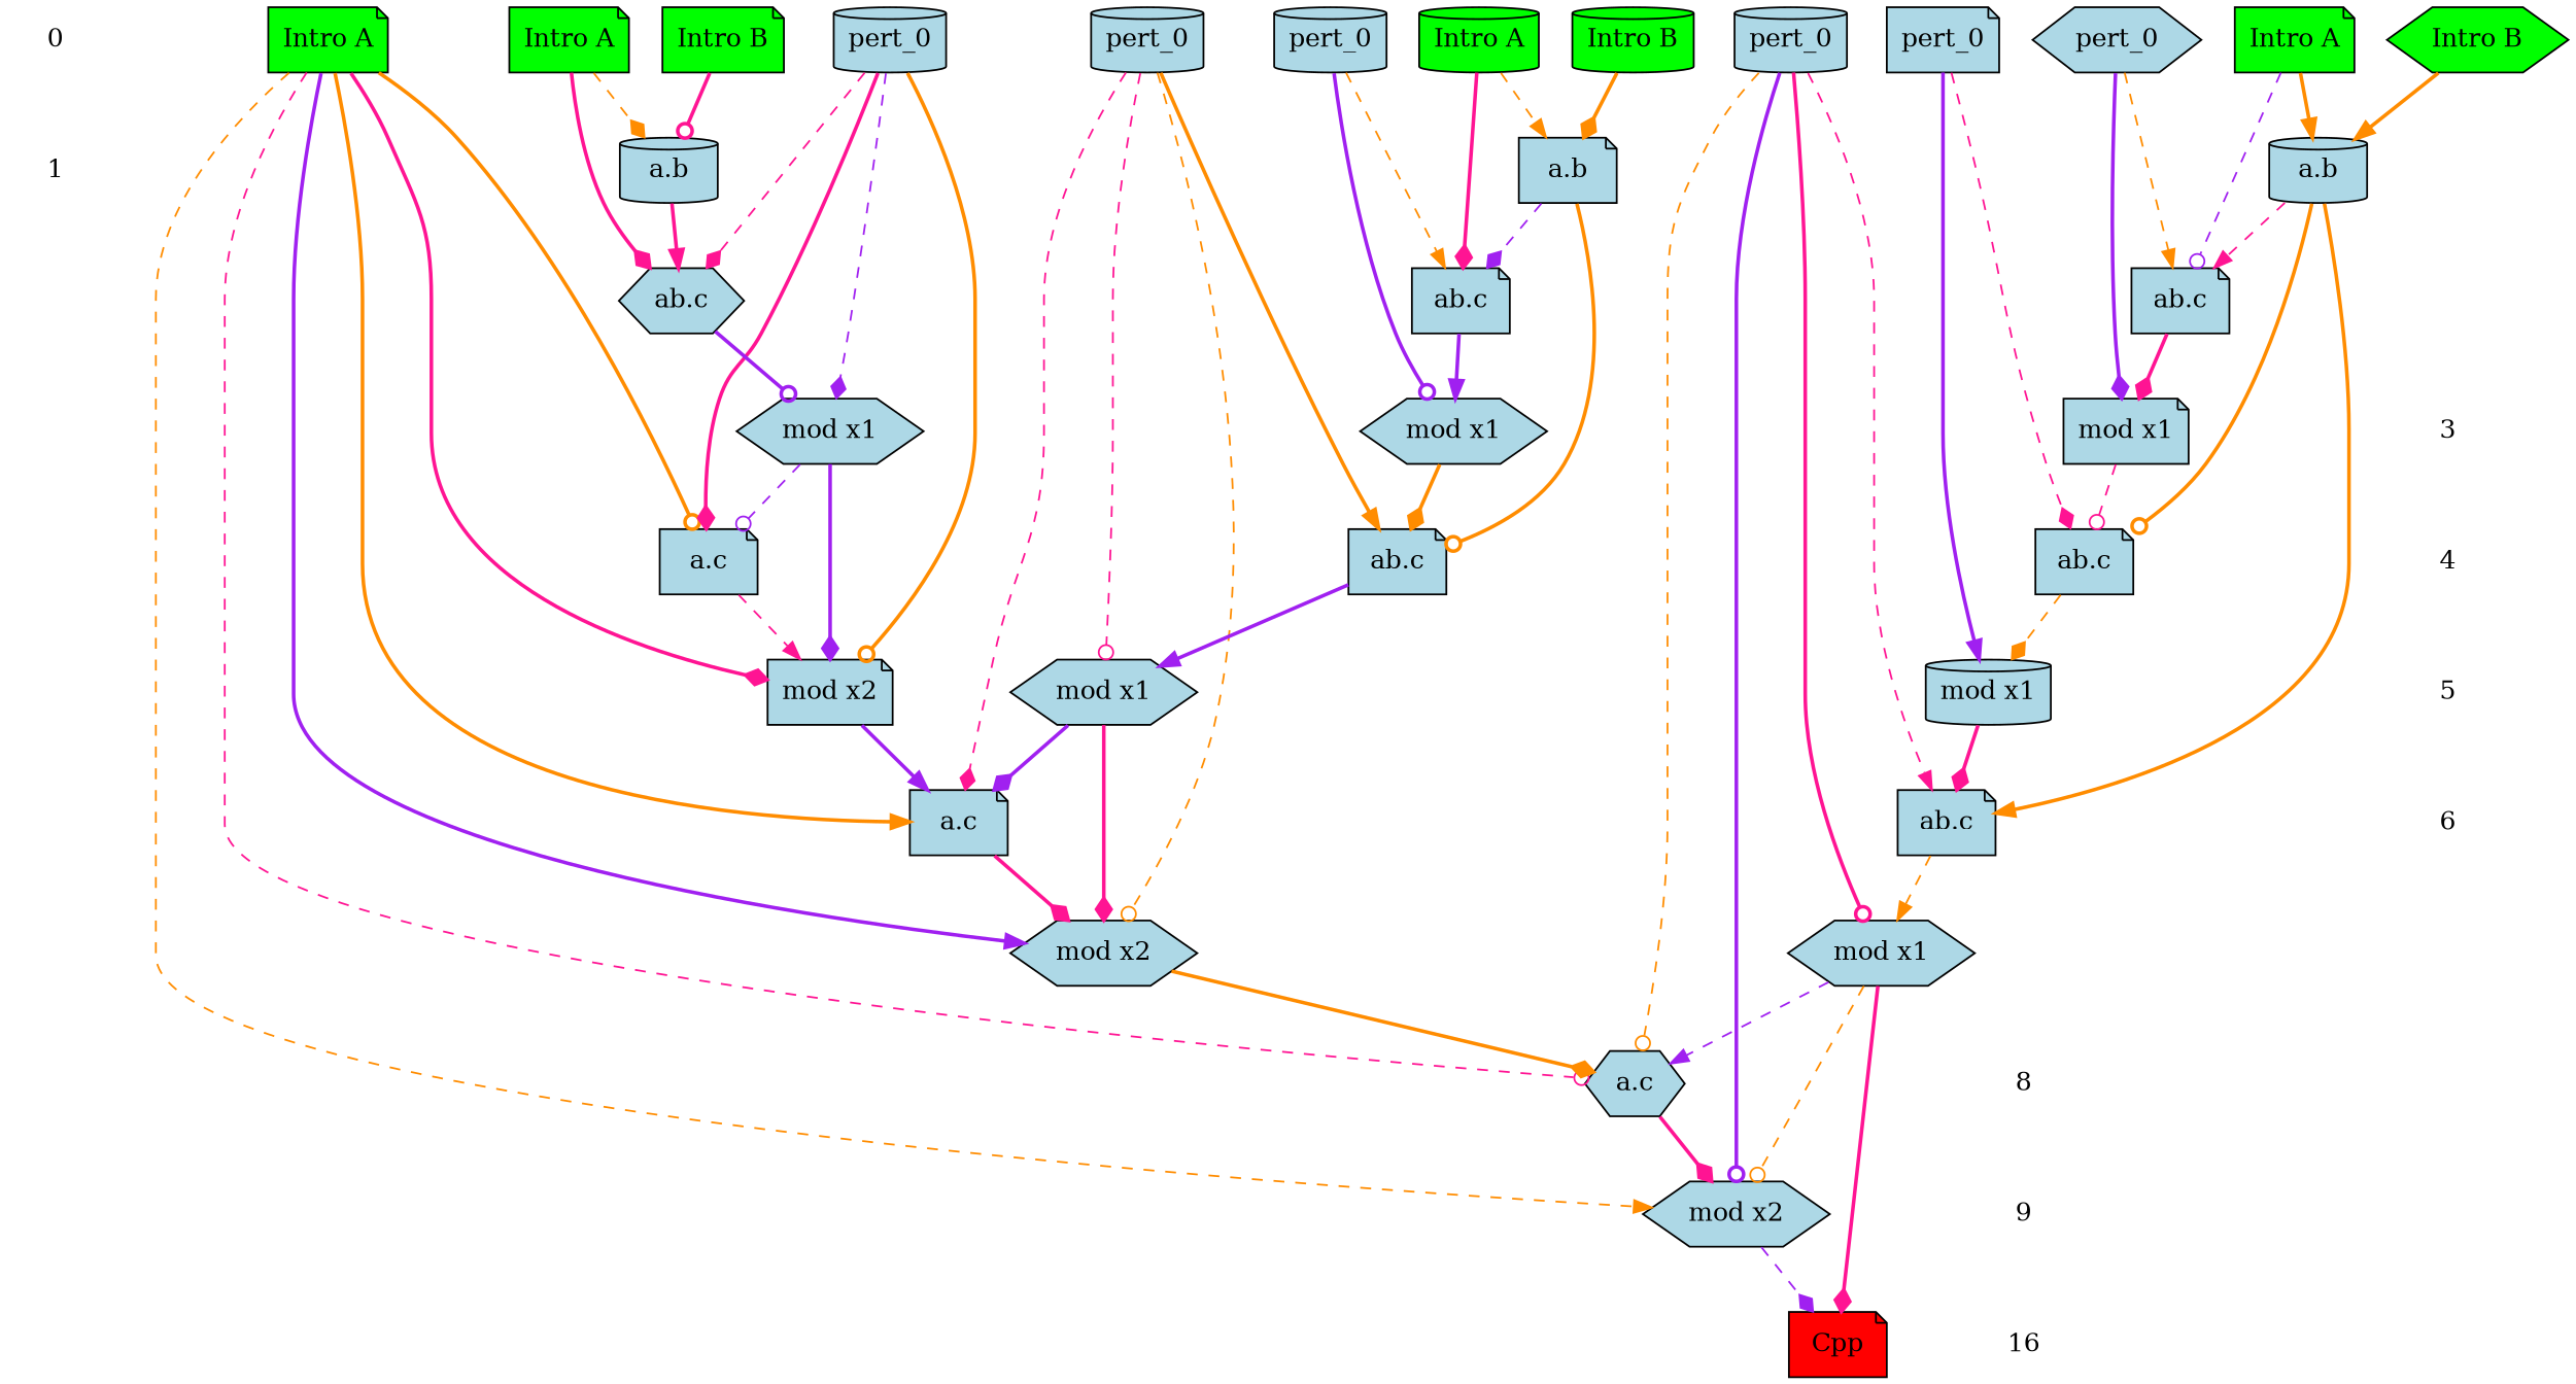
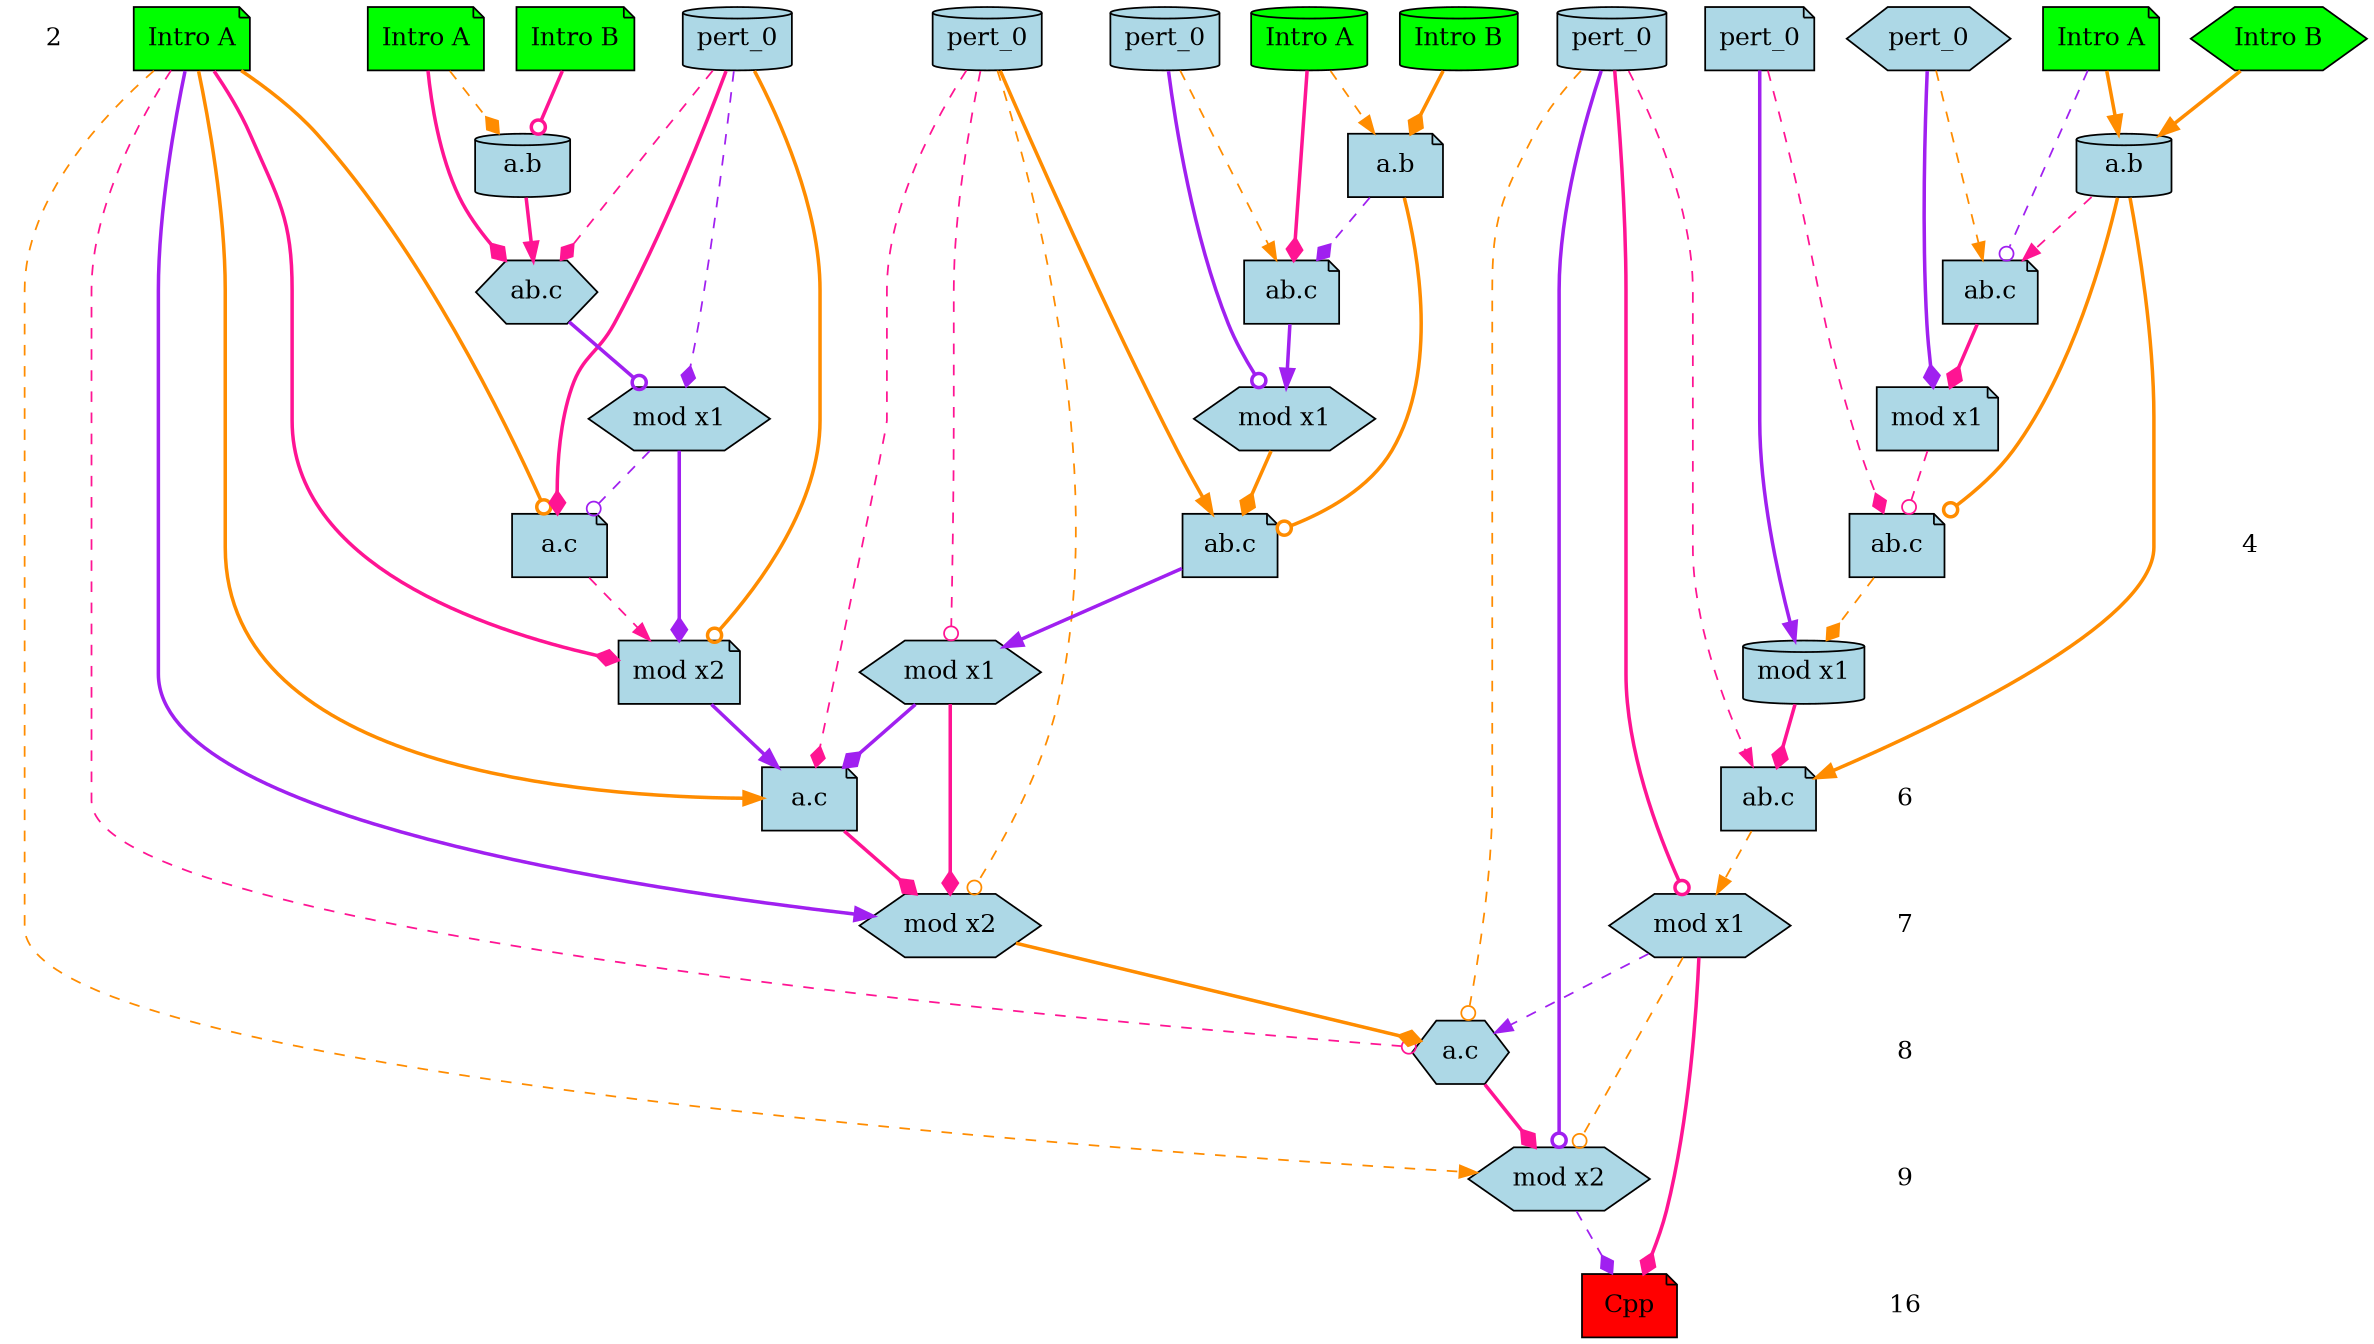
  digraph {
    ranksep=.5
    node [shape=note fillcolor=lightblue style=filled]
    edge [style=bold arrowhead=diamond color=darkorange]
-   0 [shape=plaintext fillcolor="" style=""]
+   0 [shape=plaintext label=2 fillcolor="" style=""]
    n2 [fillcolor=green label="Intro B" shape=hexagon]
    n3 [fillcolor=green label="Intro B"]
    n4 [fillcolor=green label="Intro A"]
    n5 [fillcolor=green label="Intro A" shape=cylinder]
    n6 [fillcolor=green label="Intro B" shape=cylinder]
    n7 [fillcolor=green label="Intro A"]
    n8 [fillcolor=green label="Intro A"]
    n9 [label=pert_0 shape=cylinder]
    n10 [label=pert_0 shape=cylinder]
    n11 [label=pert_0 shape=cylinder]
    n12 [label=pert_0 shape=hexagon]
    n13 [label=pert_0 shape=cylinder]
    n14 [label=pert_0]
-   1 [shape=plaintext fillcolor="" style=""]
    n16 [label="a.b" shape=cylinder]
    n17 [label="a.b" shape=cylinder]
    n18 [label="a.b"]
    n19 [label="ab.c" shape=hexagon]
    n20 [label="ab.c"]
    n21 [label="ab.c"]
-   3 [shape=plaintext fillcolor="" style=""]
    n23 [label="mod x1" shape=hexagon]
    n24 [label="mod x1" shape=hexagon]
    n25 [label="mod x1"]
    4 [shape=plaintext fillcolor="" style=""]
    n27 [label="a.c"]
    n28 [label="ab.c"]
    n29 [label="ab.c"]
-   5 [shape=plaintext fillcolor="" style=""]
    n31 [label="mod x2"]
    n32 [label="mod x1" shape=cylinder]
    n33 [label="mod x1" shape=hexagon]
    6 [shape=plaintext fillcolor="" style=""]
    n35 [label="ab.c"]
    n36 [label="a.c"]
+   7 [shape=plaintext fillcolor="" style=""]
    n38 [label="mod x2" shape=hexagon]
    n39 [label="mod x1" shape=hexagon]
    8 [shape=plaintext fillcolor="" style=""]
    n41 [label="a.c" shape=hexagon]
    9 [shape=plaintext fillcolor="" style=""]
    n43 [label="mod x2" shape=hexagon]
    n44 [label=16 shape=plaintext fillcolor="" style=""]
    n45 [fillcolor=red label=Cpp]
    subgraph sub_1 {
      rank=same
      0
      n2
      n3
      n4
      n5
      n6
      n7
      n8
      n9
      n10
      n11
      n12
      n13
      n14
    }
    subgraph sub_2 {
      rank=same
-     1
      n16
      n17
      n18
    }
    subgraph sub_3 {
      rank=same
      n19
      n20
      n21
    }
    subgraph sub_4 {
      rank=same
-     3
      n23
      n24
      n25
    }
    subgraph sub_5 {
      rank=same
      4
      n27
      n28
      n29
    }
    subgraph sub_6 {
      rank=same
-     5
      n31
      n32
      n33
    }
    subgraph sub_7 {
      rank=same
      6
      n35
      n36
    }
    subgraph sub_8 {
      rank=same
+     7
      n38
      n39
    }
    subgraph sub_9 {
      rank=same
      8
      n41
    }
    subgraph sub_10 {
      rank=same
      9
      n43
    }
    subgraph sub_11 {
      rank=same
      n44
      n45
    }
-   0 -> 1 [style=invis arrowhead="" color=""]
    n2 -> n17 [arrowhead=normal]
    n3 -> n16 [arrowhead=odot color=deeppink]
    n4 -> n27 [arrowhead=odot]
    n4 -> n31 [color=deeppink]
    n4 -> n36 [arrowhead=normal]
    n4 -> n38 [arrowhead=normal color=purple]
    n4 -> n41 [arrowhead=odot color=deeppink style=dashed]
    n4 -> n43 [arrowhead=normal style=dashed]
    n5 -> n18 [arrowhead=normal style=dashed]
    n5 -> n20 [color=deeppink]
    n6 -> n18
    n7 -> n17 [arrowhead=normal]
    n7 -> n21 [arrowhead=odot color=purple style=dashed]
    n8 -> n16 [style=dashed]
    n8 -> n19 [color=deeppink]
    n9 -> n29 [arrowhead=normal]
    n9 -> n33 [arrowhead=odot color=deeppink style=dashed]
    n9 -> n36 [color=deeppink style=dashed]
    n9 -> n38 [arrowhead=odot style=dashed]
    n10 -> n19 [color=deeppink style=dashed]
    n10 -> n23 [color=purple style=dashed]
    n10 -> n27 [color=deeppink]
    n10 -> n31 [arrowhead=odot]
    n11 -> n35 [arrowhead=normal color=deeppink style=dashed]
    n11 -> n39 [arrowhead=odot color=deeppink]
    n11 -> n41 [arrowhead=odot style=dashed]
    n11 -> n43 [arrowhead=odot color=purple]
    n12 -> n21 [arrowhead=normal style=dashed]
    n12 -> n25 [color=purple]
    n13 -> n20 [arrowhead=normal style=dashed]
    n13 -> n24 [arrowhead=odot color=purple]
    n14 -> n28 [color=deeppink style=dashed]
    n14 -> n32 [arrowhead=normal color=purple]
    n16 -> n19 [arrowhead=normal color=deeppink]
    n17 -> n21 [arrowhead=normal color=deeppink style=dashed]
    n17 -> n28 [arrowhead=odot]
    n17 -> n35 [arrowhead=normal]
    n18 -> n20 [color=purple style=dashed]
    n18 -> n29 [arrowhead=odot]
    n19 -> n23 [arrowhead=odot color=purple]
    n20 -> n24 [arrowhead=normal color=purple]
    n21 -> n25 [color=deeppink]
-   3 -> 4 [style=invis arrowhead="" color=""]
    n23 -> n27 [arrowhead=odot color=purple style=dashed]
    n23 -> n31 [color=purple]
    n24 -> n29
    n25 -> n28 [arrowhead=odot color=deeppink style=dashed]
-   4 -> 5 [style=invis arrowhead="" color=""]
    n27 -> n31 [arrowhead=normal color=deeppink style=dashed]
    n28 -> n32 [style=dashed]
    n29 -> n33 [arrowhead=normal color=purple]
-   5 -> 6 [style=invis arrowhead="" color=""]
    n31 -> n36 [arrowhead=normal color=purple]
    n32 -> n35 [color=deeppink]
    n33 -> n36 [color=purple]
    n33 -> n38 [color=deeppink]
+   6 -> 7 [style=invis arrowhead="" color=""]
    n35 -> n39 [arrowhead=normal style=dashed]
    n36 -> n38 [color=deeppink]
+   7 -> 8 [style=invis arrowhead="" color=""]
    n38 -> n41
    n39 -> n41 [arrowhead=normal color=purple style=dashed]
    n39 -> n43 [arrowhead=odot style=dashed]
    n39 -> n45 [color=deeppink]
    8 -> 9 [style=invis arrowhead="" color=""]
    n41 -> n43 [color=deeppink]
    9 -> n44 [style=invis arrowhead="" color=""]
    n43 -> n45 [color=purple style=dashed]
  }
